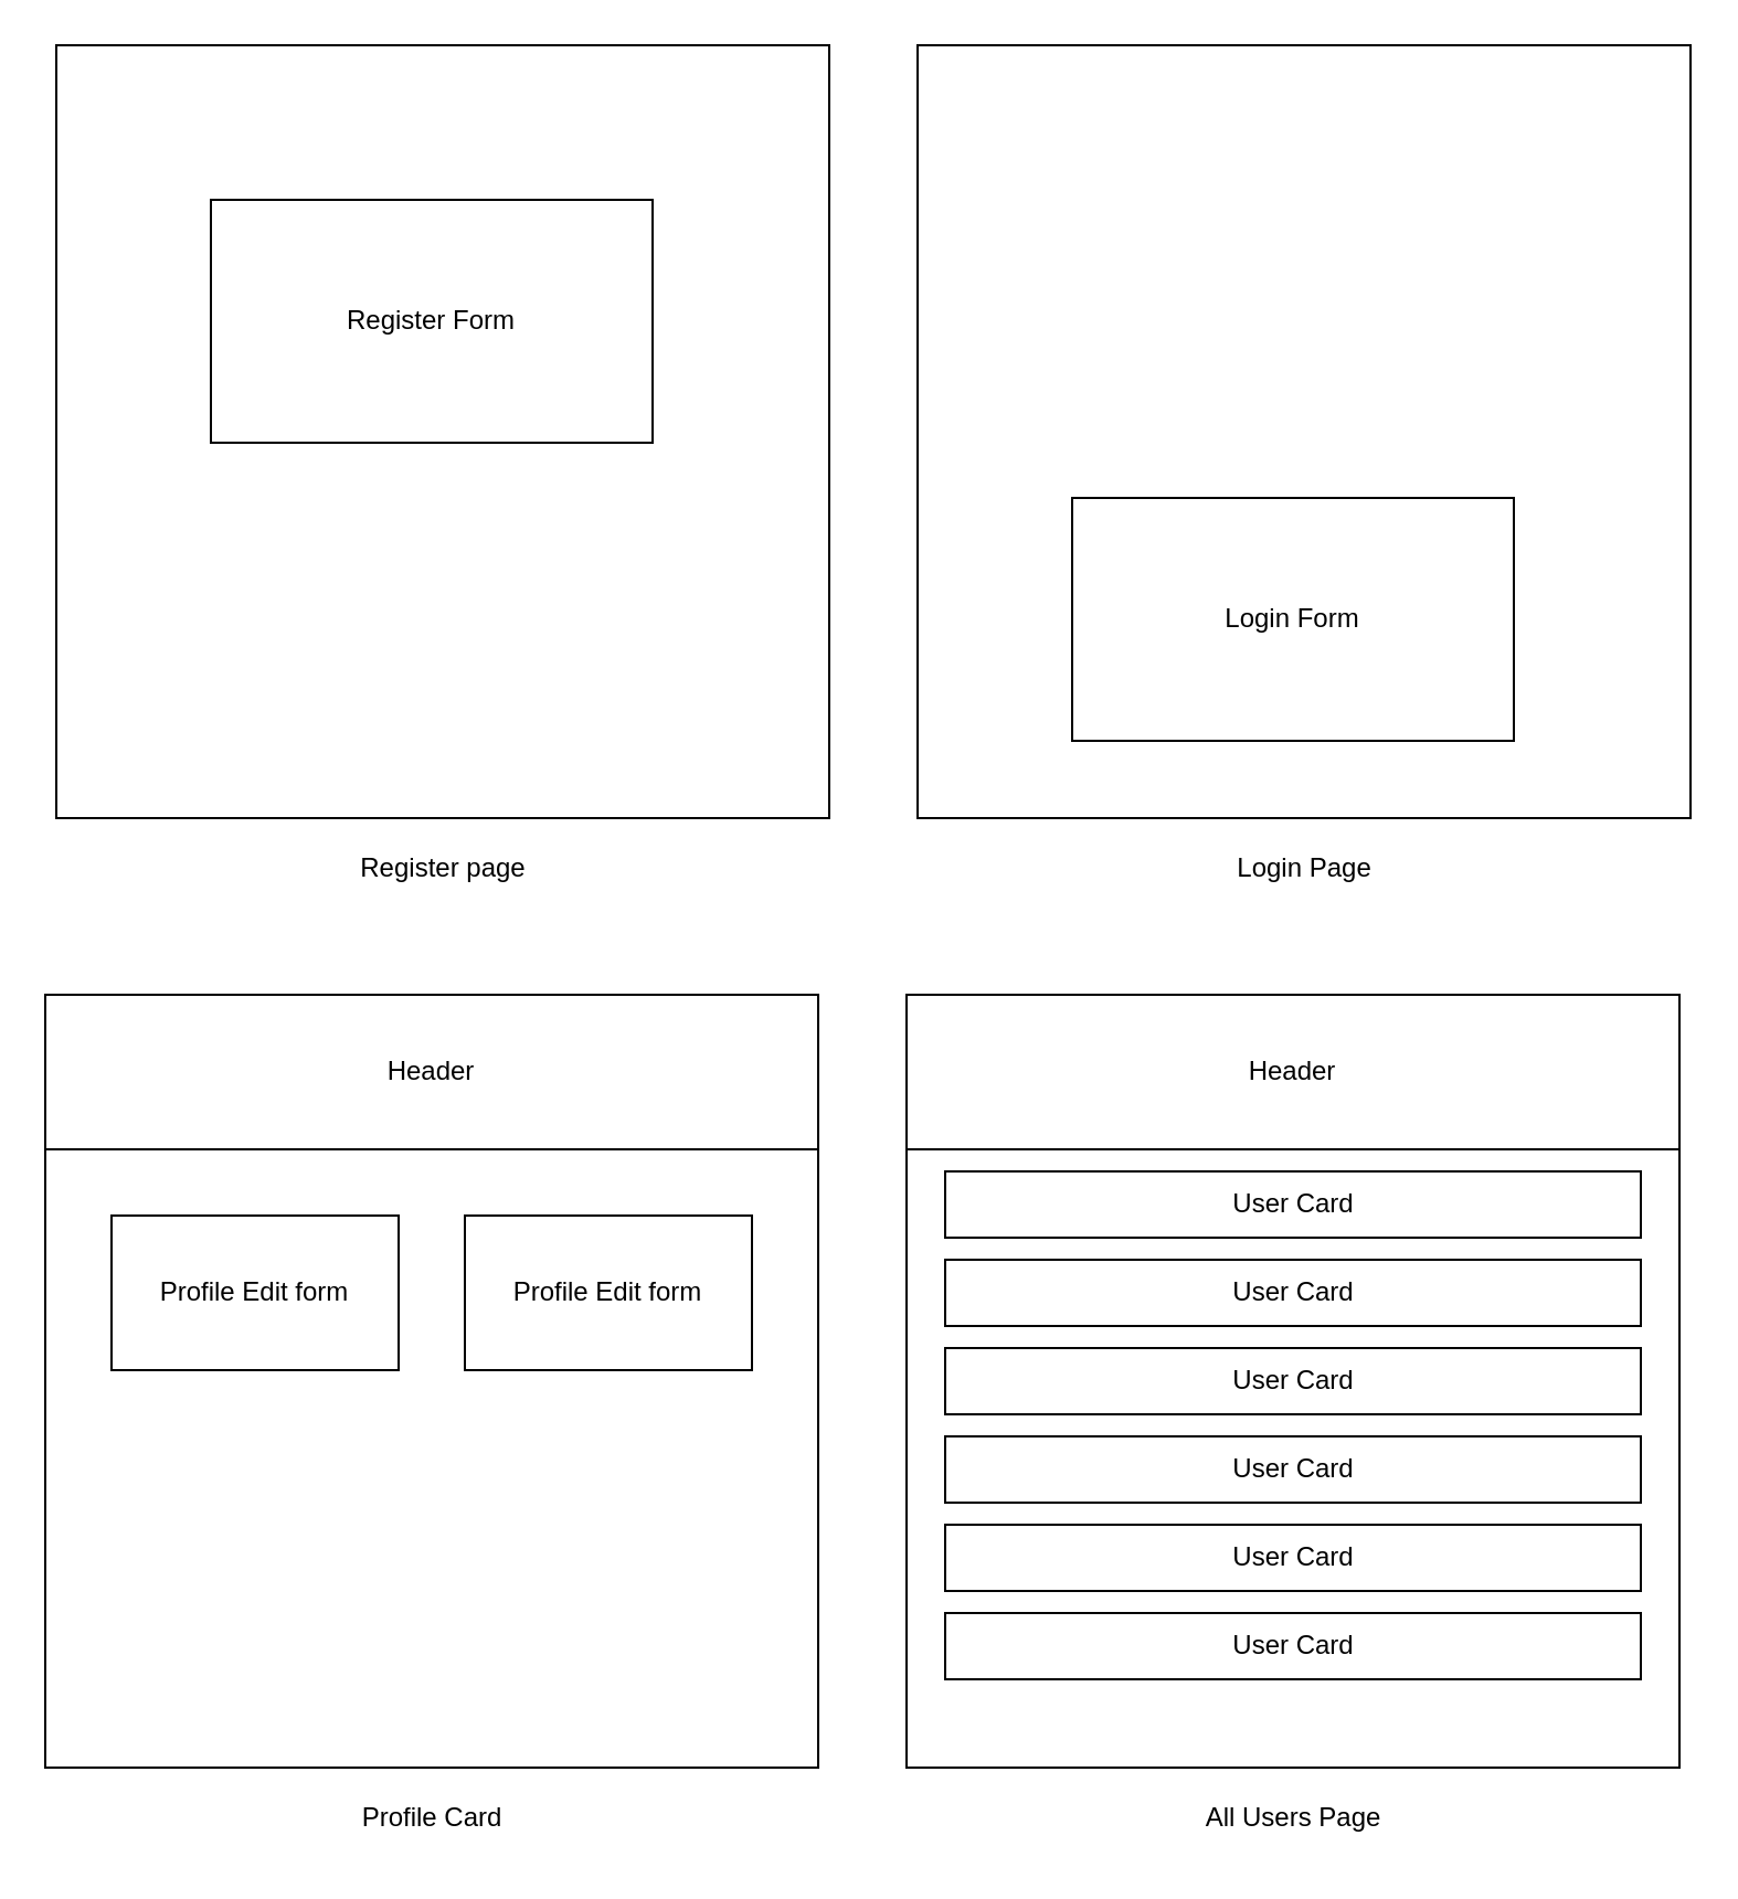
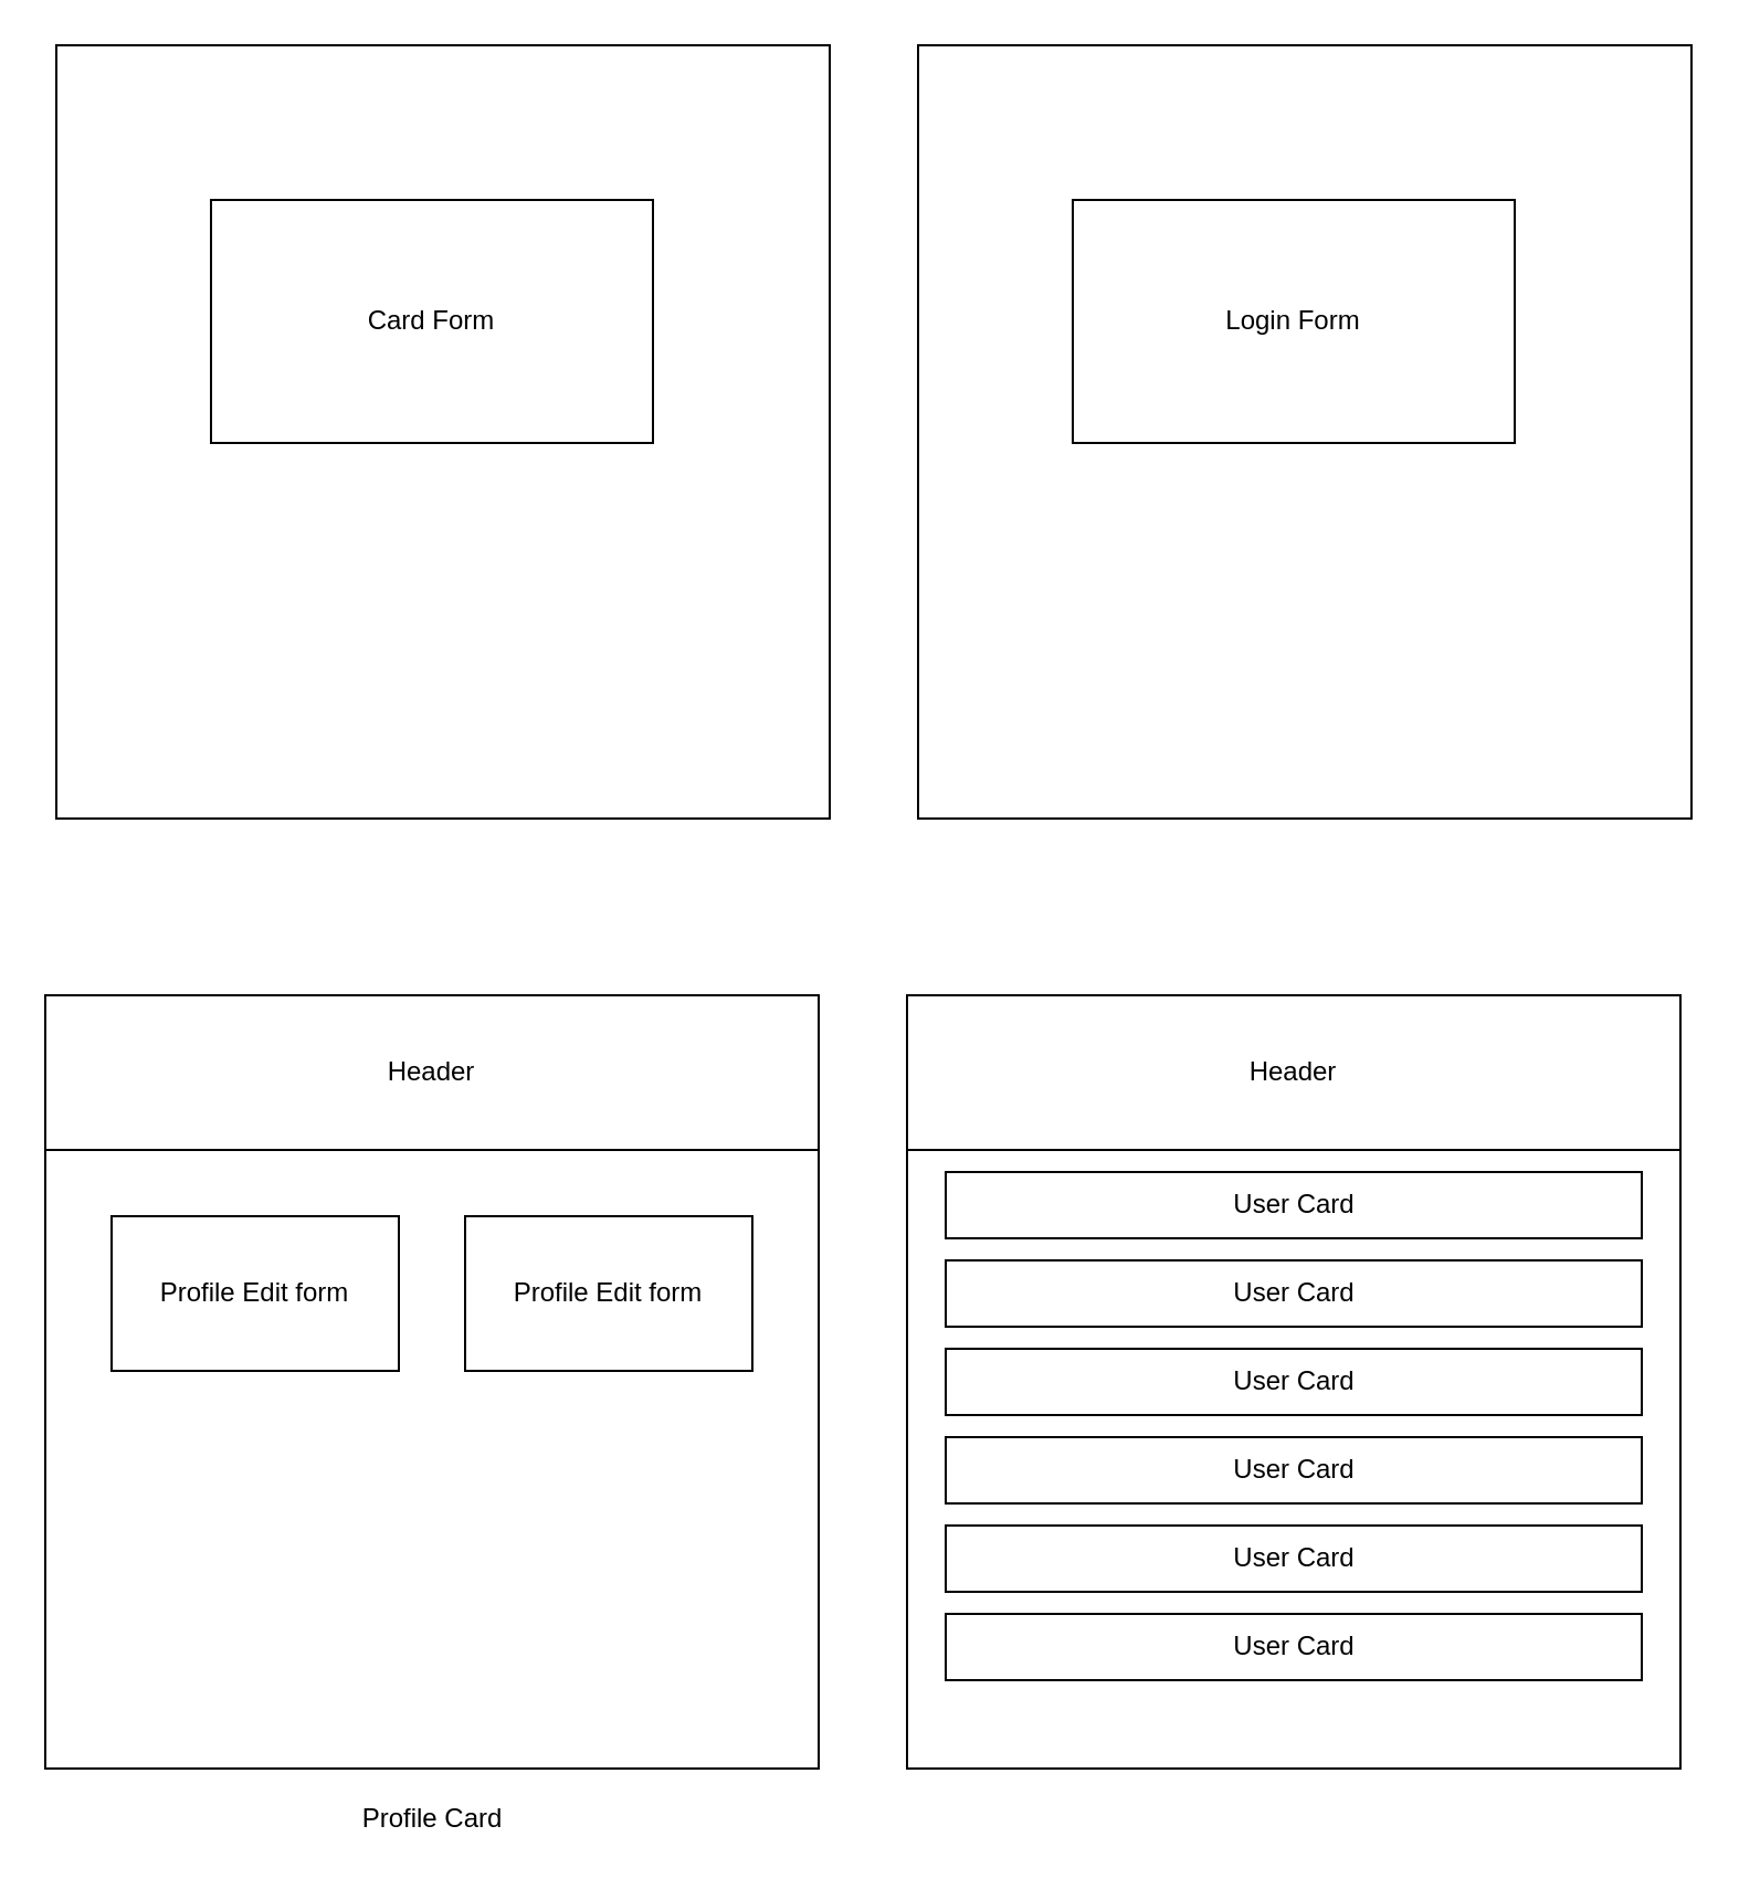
  <mxCell id="0" />
  <mxCell id="1" parent="0" />
  <mxCell id="2" value="" style="whiteSpace=wrap;html=1;aspect=fixed;movable=1;resizable=1;rotatable=1;deletable=1;editable=1;locked=0;connectable=1;" vertex="1" parent="1"><mxGeometry x="25" y="20" width="350" height="350" as="geometry" /></mxCell>
- <mxCell id="3" value="Register Form" style="rounded=0;whiteSpace=wrap;html=1;" vertex="1" parent="1"><mxGeometry x="95" y="90" width="200" height="110" as="geometry" /></mxCell>
+ <mxCell id="3" value="Card Form" style="rounded=0;whiteSpace=wrap;html=1;" vertex="1" parent="1"><mxGeometry x="95" y="90" width="200" height="110" as="geometry" /></mxCell>
  <mxCell id="4" value="" style="whiteSpace=wrap;html=1;aspect=fixed;movable=1;resizable=1;rotatable=1;deletable=1;editable=1;locked=0;connectable=1;" vertex="1" parent="1"><mxGeometry x="415" y="20" width="350" height="350" as="geometry" /></mxCell>
- <mxCell id="5" value="Login Form" style="rounded=0;whiteSpace=wrap;html=1;" vertex="1" parent="1"><mxGeometry x="485" y="225" width="200" height="110" as="geometry" /></mxCell>
+ <mxCell id="5" value="Login Form" style="rounded=0;whiteSpace=wrap;html=1;" vertex="1" parent="1"><mxGeometry x="485" y="90" width="200" height="110" as="geometry" /></mxCell>
  <mxCell id="6" value="" style="whiteSpace=wrap;html=1;aspect=fixed;" vertex="1" parent="1"><mxGeometry x="20" y="450" width="350" height="350" as="geometry" /></mxCell>
  <mxCell id="7" value="Profile Edit form" style="rounded=0;whiteSpace=wrap;html=1;" vertex="1" parent="1"><mxGeometry x="50" y="550" width="130" height="70" as="geometry" /></mxCell>
  <mxCell id="8" value="Profile Edit form" style="rounded=0;whiteSpace=wrap;html=1;" vertex="1" parent="1"><mxGeometry x="210" y="550" width="130" height="70" as="geometry" /></mxCell>
  <mxCell id="9" value="Header" style="rounded=0;whiteSpace=wrap;html=1;" vertex="1" parent="1"><mxGeometry x="20" y="450" width="350" height="70" as="geometry" /></mxCell>
- <mxCell id="10" value="Register page" style="text;html=1;align=center;verticalAlign=middle;resizable=0;points=[];autosize=1;strokeColor=none;fillColor=none;" vertex="1" parent="1"><mxGeometry x="150" y="378" width="100" height="30" as="geometry" /></mxCell>
- <mxCell id="11" value="Login Page" style="text;html=1;align=center;verticalAlign=middle;resizable=0;points=[];autosize=1;strokeColor=none;fillColor=none;" vertex="1" parent="1"><mxGeometry x="550" y="378" width="80" height="30" as="geometry" /></mxCell>
  <mxCell id="12" value="" style="whiteSpace=wrap;html=1;aspect=fixed;" vertex="1" parent="1"><mxGeometry x="410" y="450" width="350" height="350" as="geometry" /></mxCell>
  <mxCell id="13" value="User Card" style="rounded=0;whiteSpace=wrap;html=1;" vertex="1" parent="1"><mxGeometry x="427.5" y="530" width="315" height="30" as="geometry" /></mxCell>
  <mxCell id="14" value="Header" style="rounded=0;whiteSpace=wrap;html=1;" vertex="1" parent="1"><mxGeometry x="410" y="450" width="350" height="70" as="geometry" /></mxCell>
  <mxCell id="15" value="Profile Card" style="text;html=1;align=center;verticalAlign=middle;resizable=0;points=[];autosize=1;strokeColor=none;fillColor=none;" vertex="1" parent="1"><mxGeometry x="150" y="808" width="90" height="30" as="geometry" /></mxCell>
- <mxCell id="16" value="All Users Page" style="text;html=1;align=center;verticalAlign=middle;resizable=0;points=[];autosize=1;strokeColor=none;fillColor=none;" vertex="1" parent="1"><mxGeometry x="535" y="808" width="100" height="30" as="geometry" /></mxCell>
  <mxCell id="17" value="User Card" style="rounded=0;whiteSpace=wrap;html=1;" vertex="1" parent="1"><mxGeometry x="427.5" y="570" width="315" height="30" as="geometry" /></mxCell>
  <mxCell id="18" value="User Card" style="rounded=0;whiteSpace=wrap;html=1;" vertex="1" parent="1"><mxGeometry x="427.5" y="610" width="315" height="30" as="geometry" /></mxCell>
  <mxCell id="19" value="User Card" style="rounded=0;whiteSpace=wrap;html=1;" vertex="1" parent="1"><mxGeometry x="427.5" y="650" width="315" height="30" as="geometry" /></mxCell>
  <mxCell id="20" value="User Card" style="rounded=0;whiteSpace=wrap;html=1;" vertex="1" parent="1"><mxGeometry x="427.5" y="690" width="315" height="30" as="geometry" /></mxCell>
  <mxCell id="21" value="User Card" style="rounded=0;whiteSpace=wrap;html=1;" vertex="1" parent="1"><mxGeometry x="427.5" y="730" width="315" height="30" as="geometry" /></mxCell>
